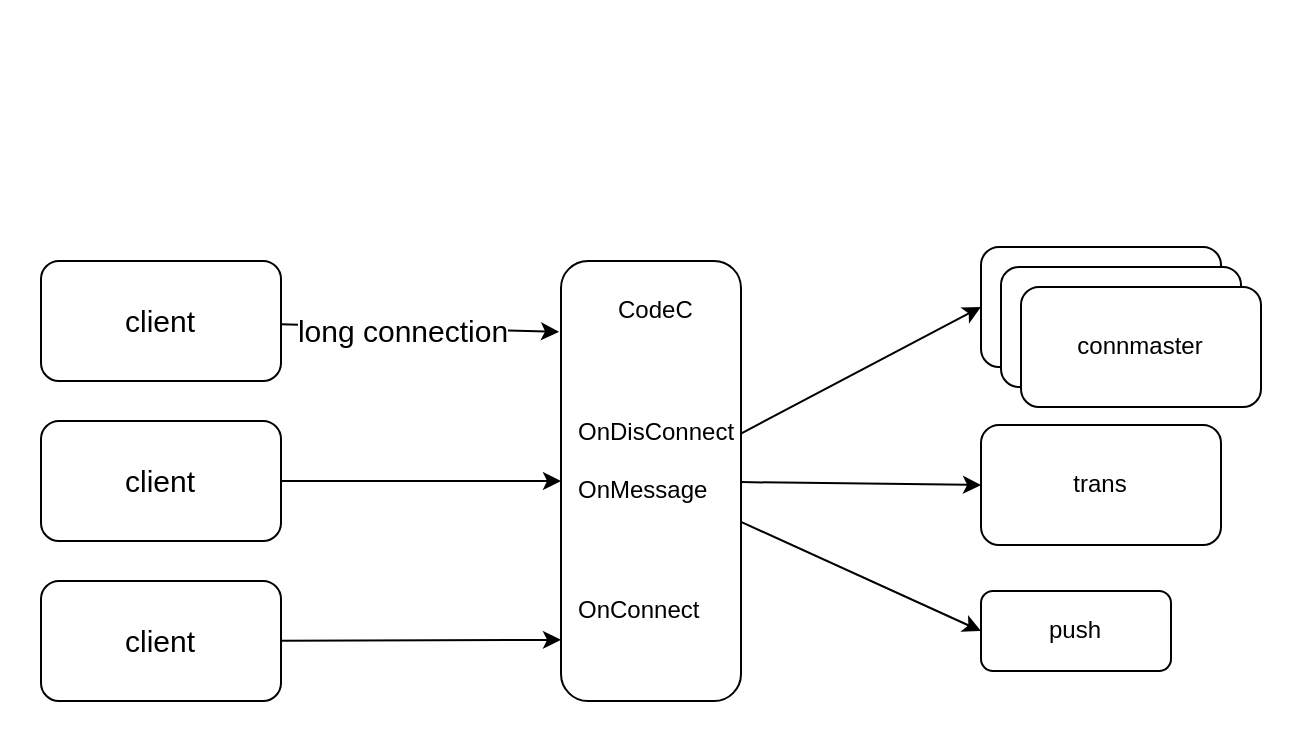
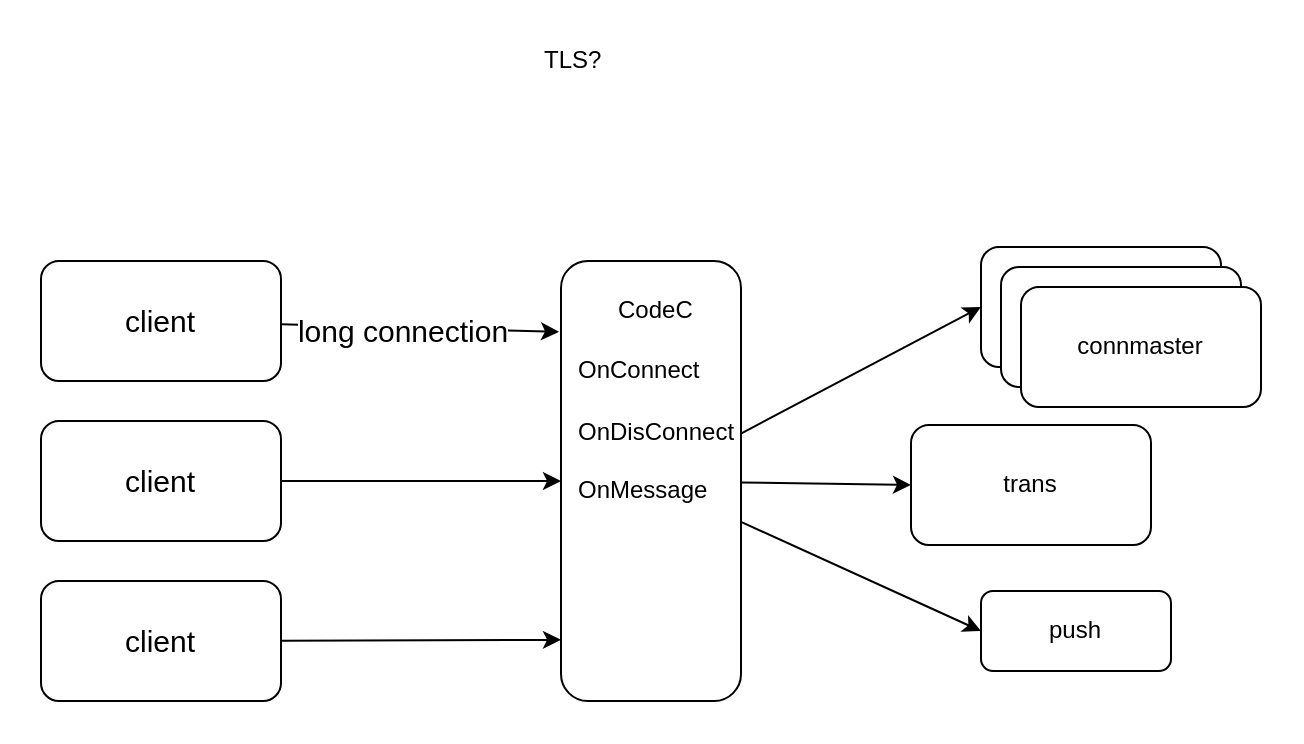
  <mxCell id="0" />
  <mxCell id="1" parent="0" />
  <mxCell id="2" style="edgeStyle=none;rounded=0;orthogonalLoop=1;jettySize=auto;html=1;entryX=0;entryY=0.5;entryDx=0;entryDy=0;fontSize=15;" edge="1" parent="1" source="5" target="19"><mxGeometry relative="1" as="geometry" /></mxCell>
  <mxCell id="3" style="edgeStyle=none;rounded=0;orthogonalLoop=1;jettySize=auto;html=1;entryX=0;entryY=0.5;entryDx=0;entryDy=0;fontSize=15;" edge="1" parent="1" source="5" target="6"><mxGeometry relative="1" as="geometry" /></mxCell>
  <mxCell id="4" style="edgeStyle=none;rounded=0;orthogonalLoop=1;jettySize=auto;html=1;entryX=0;entryY=0.5;entryDx=0;entryDy=0;fontSize=15;" edge="1" parent="1" source="5" target="20"><mxGeometry relative="1" as="geometry" /></mxCell>
  <mxCell id="5" value="" style="rounded=1;whiteSpace=wrap;html=1;" vertex="1" parent="1"><mxGeometry x="280" y="130" width="90" height="220" as="geometry" /></mxCell>
  <mxCell id="6" value="connmaster" style="rounded=1;whiteSpace=wrap;html=1;" vertex="1" parent="1"><mxGeometry x="490" y="123" width="120" height="60" as="geometry" /></mxCell>
+ <mxCell id="7" value="TLS?&lt;br&gt;" style="text;html=1;align=left;verticalAlign=middle;resizable=0;points=[];autosize=1;strokeColor=none;fillColor=none;" vertex="1" parent="1"><mxGeometry x="270" y="20" width="40" height="20" as="geometry" /></mxCell>
  <mxCell id="8" value="CodeC" style="text;html=1;align=left;verticalAlign=middle;resizable=0;points=[];autosize=1;strokeColor=none;fillColor=none;" vertex="1" parent="1"><mxGeometry x="307" y="145" width="50" height="20" as="geometry" /></mxCell>
- <mxCell id="9" value="OnConnect" style="text;html=1;align=left;verticalAlign=middle;resizable=0;points=[];autosize=1;strokeColor=none;fillColor=none;" vertex="1" parent="1"><mxGeometry x="287" y="295" width="80" height="20" as="geometry" /></mxCell>
+ <mxCell id="9" value="OnConnect" style="text;html=1;align=left;verticalAlign=middle;resizable=0;points=[];autosize=1;strokeColor=none;fillColor=none;" vertex="1" parent="1"><mxGeometry x="287" y="175" width="80" height="20" as="geometry" /></mxCell>
  <mxCell id="10" value="OnDisConnect" style="text;html=1;align=left;verticalAlign=middle;resizable=0;points=[];autosize=1;strokeColor=none;fillColor=none;" vertex="1" parent="1"><mxGeometry x="287" y="206" width="90" height="20" as="geometry" /></mxCell>
  <mxCell id="11" value="OnMessage" style="text;html=1;align=left;verticalAlign=middle;resizable=0;points=[];autosize=1;strokeColor=none;fillColor=none;" vertex="1" parent="1"><mxGeometry x="287" y="235" width="80" height="20" as="geometry" /></mxCell>
  <mxCell id="12" style="rounded=0;orthogonalLoop=1;jettySize=auto;html=1;fontSize=15;horizontal=1;entryX=-0.011;entryY=0.161;entryDx=0;entryDy=0;entryPerimeter=0;" edge="1" parent="1" source="14" target="5"><mxGeometry relative="1" as="geometry"><mxPoint x="209.01" y="171.338" as="targetPoint" /></mxGeometry></mxCell>
  <mxCell id="13" value="long connection" style="edgeLabel;html=1;align=center;verticalAlign=middle;resizable=0;points=[];fontSize=15;" vertex="1" connectable="0" parent="12"><mxGeometry x="-0.124" y="-1" relative="1" as="geometry"><mxPoint as="offset" /></mxGeometry></mxCell>
  <mxCell id="14" value="client" style="rounded=1;whiteSpace=wrap;html=1;fontSize=15;" vertex="1" parent="1"><mxGeometry x="20" y="130" width="120" height="60" as="geometry" /></mxCell>
  <mxCell id="15" style="edgeStyle=none;rounded=0;orthogonalLoop=1;jettySize=auto;html=1;fontSize=15;horizontal=1;entryX=0;entryY=0.5;entryDx=0;entryDy=0;" edge="1" parent="1" source="16" target="5"><mxGeometry relative="1" as="geometry" /></mxCell>
  <mxCell id="16" value="client" style="rounded=1;whiteSpace=wrap;html=1;fontSize=15;" vertex="1" parent="1"><mxGeometry x="20" y="210" width="120" height="60" as="geometry" /></mxCell>
  <mxCell id="17" style="edgeStyle=none;rounded=0;orthogonalLoop=1;jettySize=auto;html=1;fontSize=15;horizontal=1;entryX=0;entryY=0.861;entryDx=0;entryDy=0;entryPerimeter=0;" edge="1" parent="1" source="18" target="5"><mxGeometry relative="1" as="geometry" /></mxCell>
  <mxCell id="18" value="client" style="rounded=1;whiteSpace=wrap;html=1;fontSize=15;" vertex="1" parent="1"><mxGeometry x="20" y="290" width="120" height="60" as="geometry" /></mxCell>
- <mxCell id="19" value="trans" style="rounded=1;whiteSpace=wrap;html=1;" vertex="1" parent="1"><mxGeometry x="490" y="212" width="120" height="60" as="geometry" /></mxCell>
+ <mxCell id="19" value="trans" style="rounded=1;whiteSpace=wrap;html=1;" vertex="1" parent="1"><mxGeometry x="455" y="212" width="120" height="60" as="geometry" /></mxCell>
  <mxCell id="20" value="push" style="rounded=1;whiteSpace=wrap;html=1;" vertex="1" parent="1"><mxGeometry x="490" y="295" width="95" height="40" as="geometry" /></mxCell>
  <mxCell id="21" value="connmaster" style="rounded=1;whiteSpace=wrap;html=1;" vertex="1" parent="1"><mxGeometry x="500" y="133" width="120" height="60" as="geometry" /></mxCell>
  <mxCell id="22" value="connmaster" style="rounded=1;whiteSpace=wrap;html=1;" vertex="1" parent="1"><mxGeometry x="510" y="143" width="120" height="60" as="geometry" /></mxCell>
